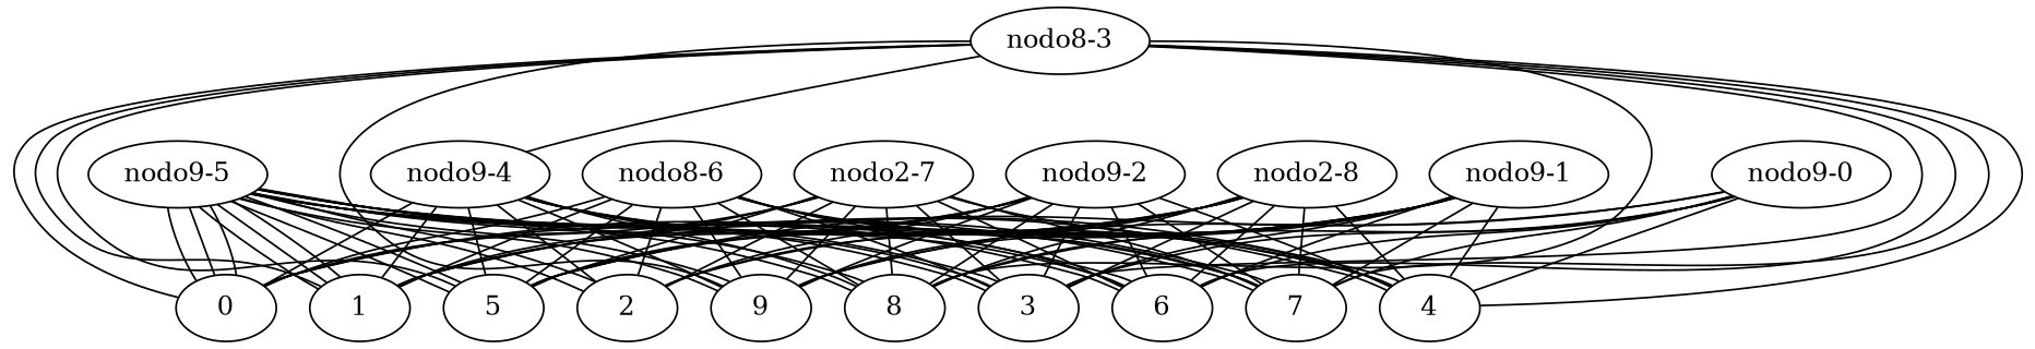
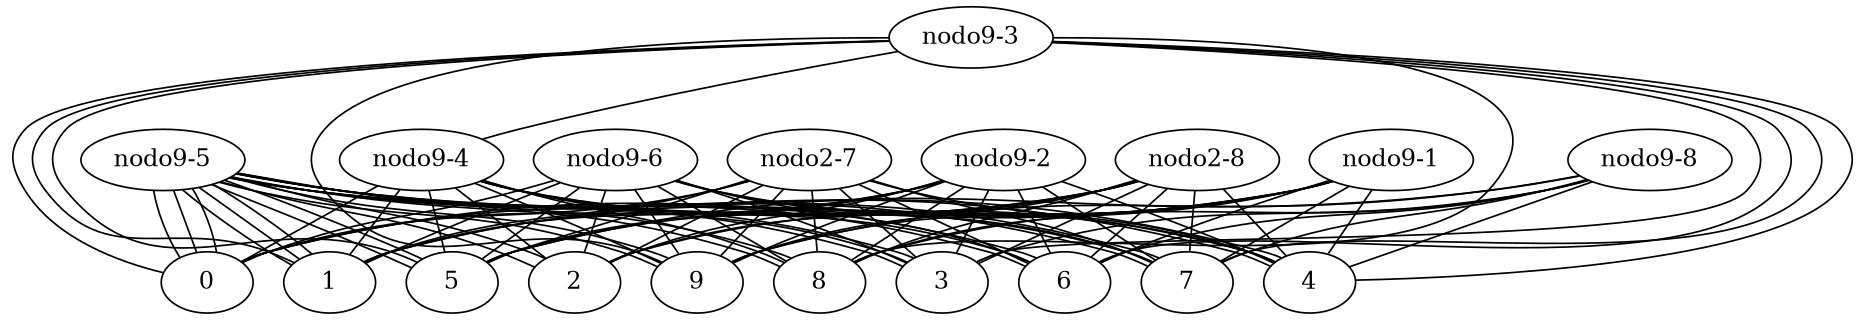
  graph {
    n1 [label="nodo9-5"]
    2
    1
    3
    0
    4
    5
    6
    7
    8
    9
    n12 [label="nodo9-4"]
-   n13 [label="nodo8-6"]
-   n14 [label="nodo8-3"]
+   n13 [label="nodo9-6"]
+   n14 [label="nodo9-3"]
    n15 [label="nodo2-7"]
    n16 [label="nodo9-2"]
    n17 [label="nodo2-8"]
    n18 [label="nodo9-1"]
-   n19 [label="nodo9-0"]
+   n19 [label="nodo9-8"]
    n1 -- 2
    n1 -- 2
    n1 -- 1
    n1 -- 1
    n1 -- 1
    n1 -- 3
    n1 -- 3
    n1 -- 0
    n1 -- 0
    n1 -- 0
    n1 -- 4
    n1 -- 4
    n1 -- 5
    n1 -- 5
    n1 -- 6
    n1 -- 6
    n1 -- 7
    n1 -- 7
    n1 -- 8
    n1 -- 8
    n1 -- 9
    n1 -- 9
    n12 -- 2
    n12 -- 1
    n12 -- 3
    n12 -- 0
    n12 -- 4
    n12 -- 5
    n12 -- 6
    n12 -- 7
    n12 -- 8
    n12 -- 9
    n13 -- 2
    n13 -- 1
    n13 -- 3
    n13 -- 0
    n13 -- 4
    n13 -- 5
    n13 -- 6
    n13 -- 7
    n13 -- 8
    n13 -- 9
    n14 -- 1
    n14 -- 3
    n14 -- 0
    n14 -- 4
    n14 -- 5
    n14 -- 6
    n14 -- 7
    n14 -- 8
    n14 -- 9
    n14 -- n12
    n15 -- 2
    n15 -- 1
    n15 -- 3
    n15 -- 0
    n15 -- 4
    n15 -- 5
    n15 -- 6
    n15 -- 7
    n15 -- 8
    n15 -- 9
    n16 -- 2
    n16 -- 1
    n16 -- 3
    n16 -- 0
    n16 -- 4
    n16 -- 5
    n16 -- 6
    n16 -- 7
    n16 -- 8
    n16 -- 9
    n17 -- 2
    n17 -- 1
    n17 -- 3
    n17 -- 0
    n17 -- 4
    n17 -- 5
    n17 -- 6
    n17 -- 7
    n17 -- 8
    n17 -- 9
    n18 -- 2
    n18 -- 1
-   n18 -- 3
    n18 -- 0
    n18 -- 4
    n18 -- 5
    n18 -- 6
    n18 -- 7
    n18 -- 8
    n18 -- 9
    n19 -- 3
    n19 -- 4
    n19 -- 5
    n19 -- 6
    n19 -- 7
    n19 -- 8
    n19 -- 9
  }
